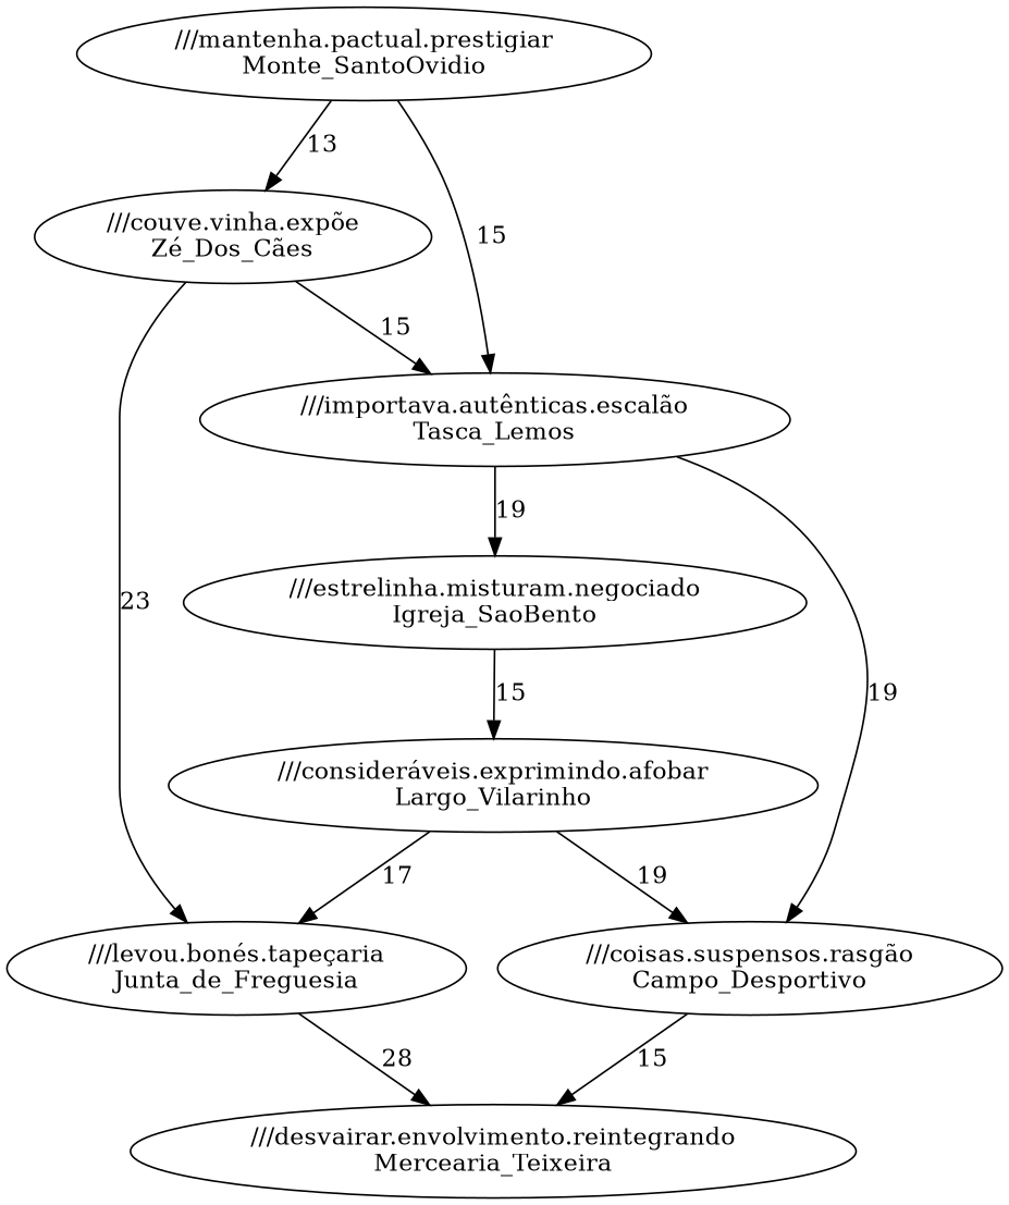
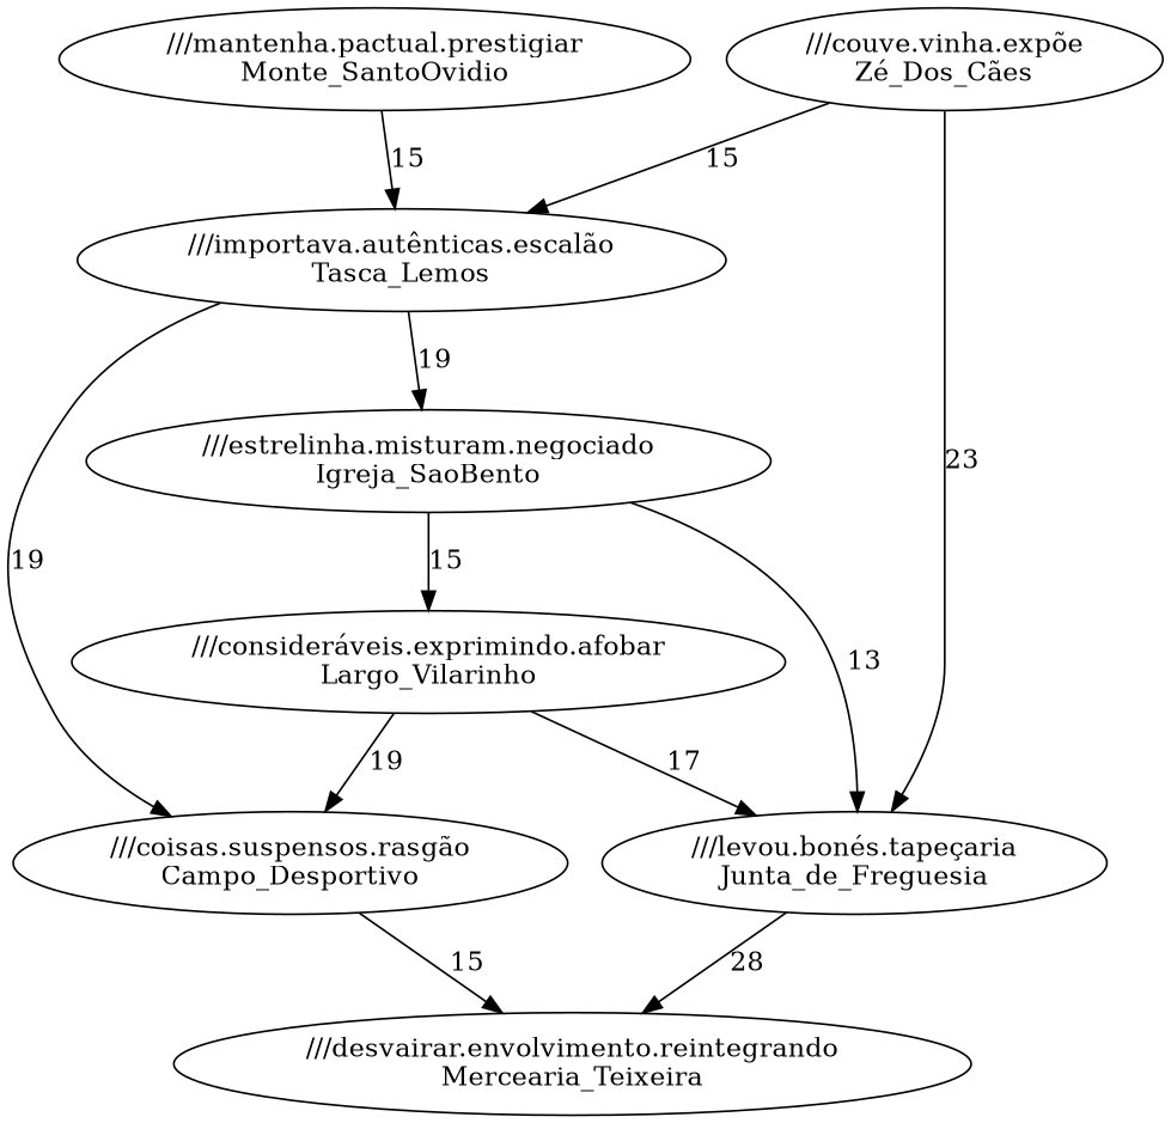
  digraph {
    n1 [label="///mantenha.pactual.prestigiar\nMonte_SantoOvidio"]
    n2 [label="///couve.vinha.expõe\nZé_Dos_Cães"]
    n3 [label="///importava.autênticas.escalão\nTasca_Lemos"]
    n4 [label="///levou.bonés.tapeçaria\nJunta_de_Freguesia"]
    n5 [label="///estrelinha.misturam.negociado\nIgreja_SaoBento"]
    n6 [label="///coisas.suspensos.rasgão\nCampo_Desportivo"]
    n7 [label="///desvairar.envolvimento.reintegrando\nMercearia_Teixeira"]
    n8 [label="///consideráveis.exprimindo.afobar\nLargo_Vilarinho"]
-   n1 -> n2 [label=13]
    n1 -> n3 [label=15]
    n2 -> n3 [label=15]
    n2 -> n4 [label=23]
    n3 -> n5 [label=19]
    n3 -> n6 [label=19]
    n4 -> n7 [label=28]
+   n5 -> n4 [label=13]
    n5 -> n8 [label=15]
    n6 -> n7 [label=15]
    n8 -> n4 [label=17]
    n8 -> n6 [label=19]
  }
